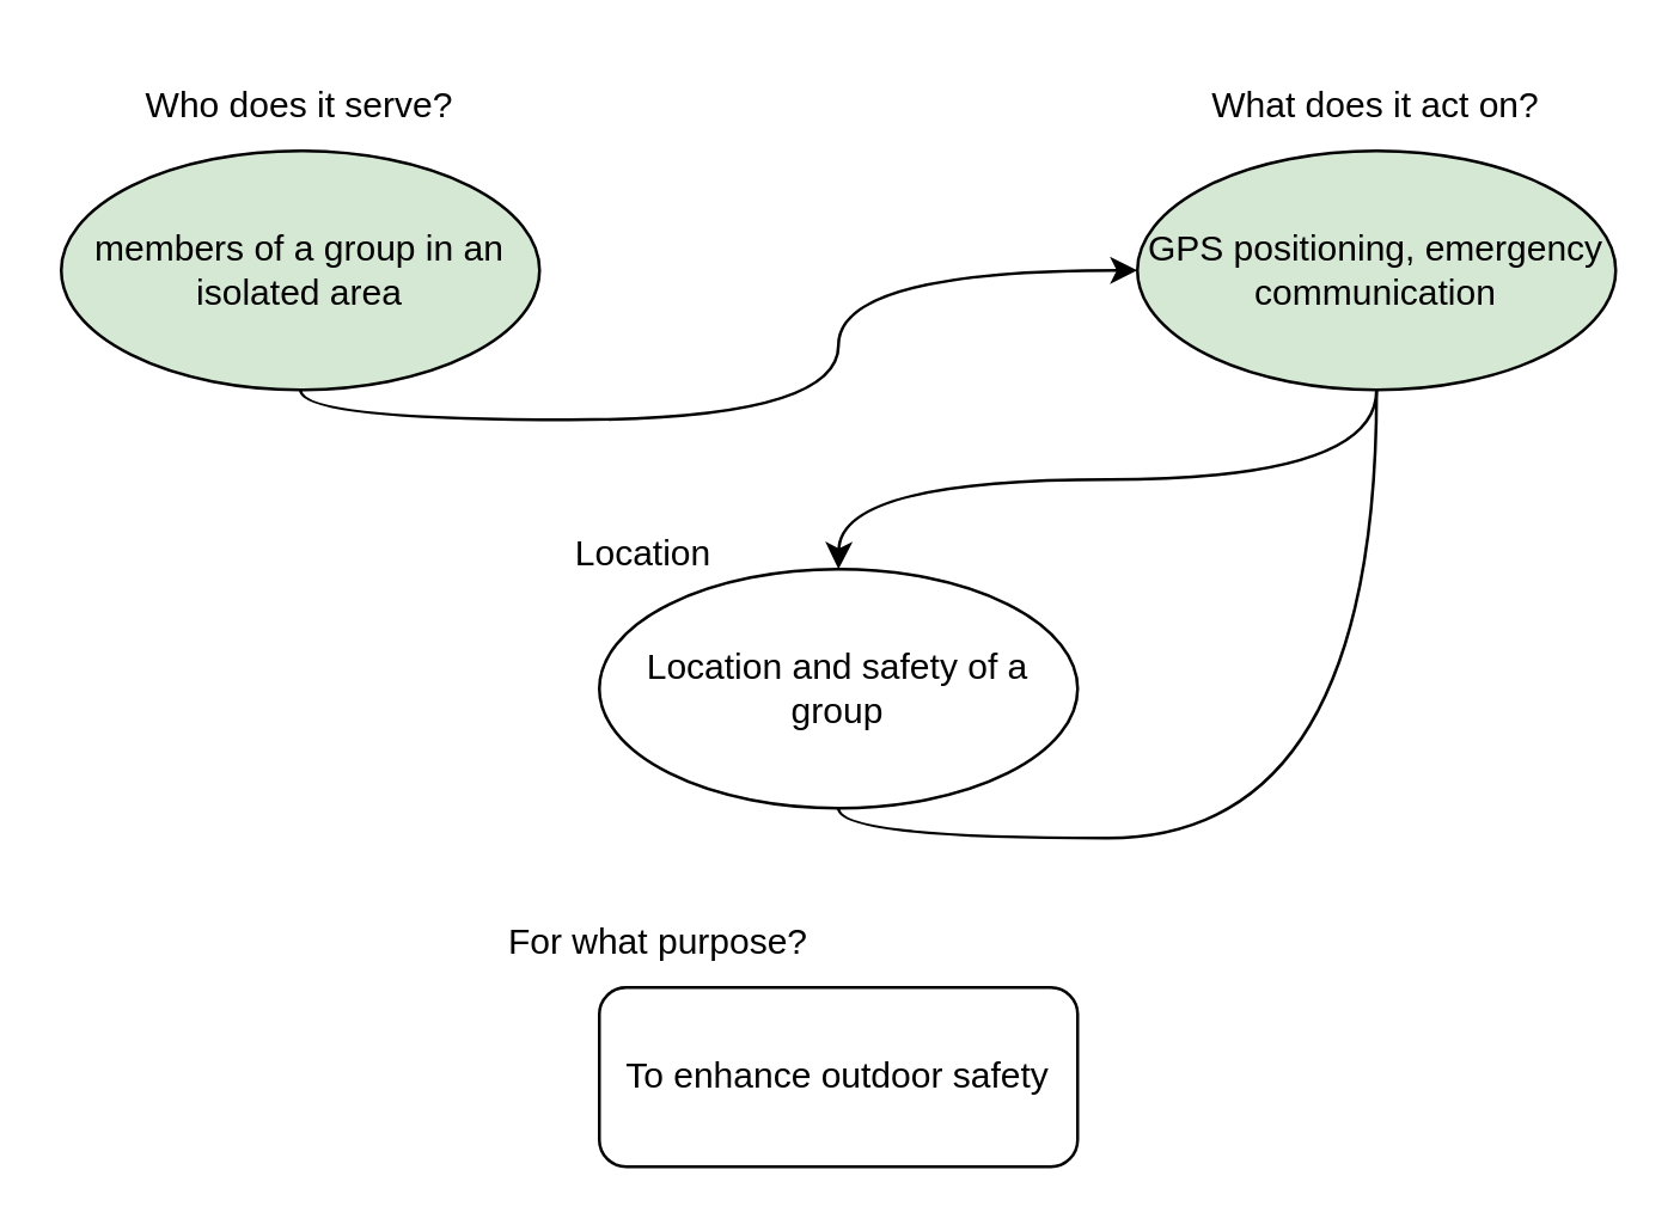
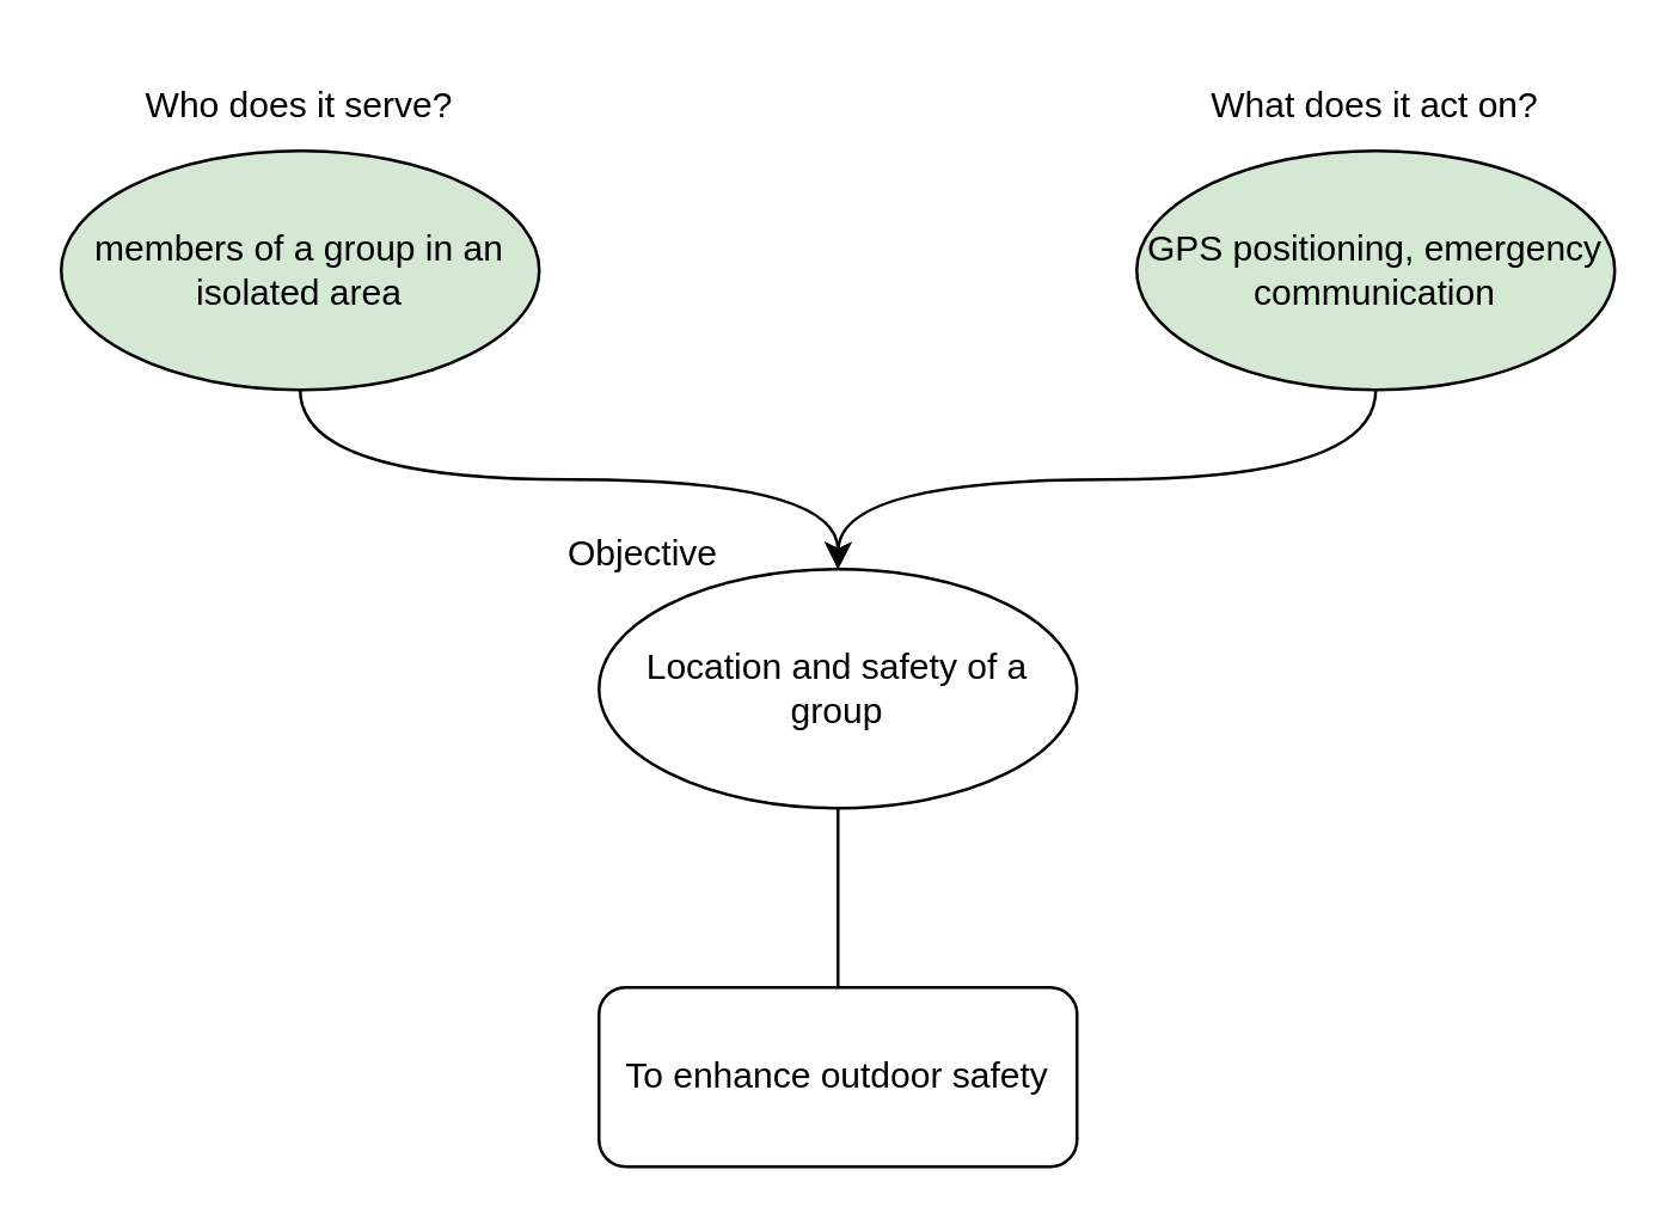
  <mxCell id="0" />
  <mxCell id="1" parent="0" />
- <mxCell id="2" style="edgeStyle=orthogonalEdgeStyle;curved=1;html=1;exitX=0.5;exitY=1;exitDx=0;exitDy=0;endArrow=none;endFill=0;" parent="1" source="3" target="8" edge="1"><mxGeometry relative="1" as="geometry" /></mxCell>
+ <mxCell id="2" style="edgeStyle=orthogonalEdgeStyle;curved=1;html=1;exitX=0.5;exitY=1;exitDx=0;exitDy=0;entryX=0.5;entryY=0;entryDx=0;entryDy=0;endArrow=none;endFill=0;" parent="1" source="3" target="4" edge="1"><mxGeometry relative="1" as="geometry" /></mxCell>
  <mxCell id="3" value="Location and safety of a group" style="ellipse;whiteSpace=wrap;html=1;" parent="1" vertex="1"><mxGeometry x="200" y="190" width="160" height="80" as="geometry" /></mxCell>
  <mxCell id="4" value="To enhance outdoor safety" style="rounded=1;whiteSpace=wrap;html=1;" parent="1" vertex="1"><mxGeometry x="200" y="330" width="160" height="60" as="geometry" /></mxCell>
- <mxCell id="5" style="edgeStyle=orthogonalEdgeStyle;html=1;exitX=0.5;exitY=1;exitDx=0;exitDy=0;curved=1;" parent="1" source="6" target="8" edge="1"><mxGeometry relative="1" as="geometry" /></mxCell>
+ <mxCell id="5" style="edgeStyle=orthogonalEdgeStyle;html=1;exitX=0.5;exitY=1;exitDx=0;exitDy=0;entryX=0.5;entryY=0;entryDx=0;entryDy=0;curved=1;" parent="1" source="6" target="3" edge="1"><mxGeometry relative="1" as="geometry" /></mxCell>
  <mxCell id="6" value="members of a group in an isolated area" style="ellipse;whiteSpace=wrap;html=1;fillColor=#d5e8d4;" parent="1" vertex="1"><mxGeometry x="20" y="50" width="160" height="80" as="geometry" /></mxCell>
  <mxCell id="7" style="edgeStyle=orthogonalEdgeStyle;html=1;exitX=0.5;exitY=1;exitDx=0;exitDy=0;curved=1;" parent="1" source="8" edge="1"><mxGeometry relative="1" as="geometry"><mxPoint x="280" y="190" as="targetPoint" /></mxGeometry></mxCell>
  <mxCell id="8" value="GPS positioning, emergency communication" style="ellipse;whiteSpace=wrap;html=1;fillColor=#d5e8d4;" parent="1" vertex="1"><mxGeometry x="380" y="50" width="160" height="80" as="geometry" /></mxCell>
  <mxCell id="9" value="Who does it serve?" style="text;html=1;strokeColor=none;fillColor=none;align=center;verticalAlign=middle;whiteSpace=wrap;rounded=0;" parent="1" vertex="1"><mxGeometry x="20" y="20" width="160" height="30" as="geometry" /></mxCell>
  <mxCell id="10" value="What does it act on?" style="text;html=1;strokeColor=none;fillColor=none;align=center;verticalAlign=middle;whiteSpace=wrap;rounded=0;" parent="1" vertex="1"><mxGeometry x="380" y="20" width="160" height="30" as="geometry" /></mxCell>
- <mxCell id="11" value="Location" style="text;html=1;strokeColor=none;fillColor=none;align=center;verticalAlign=middle;whiteSpace=wrap;rounded=0;" parent="1" vertex="1"><mxGeometry x="180" y="170" width="70" height="30" as="geometry" /></mxCell>
- <mxCell id="12" value="For what purpose?" style="text;html=1;strokeColor=none;fillColor=none;align=center;verticalAlign=middle;whiteSpace=wrap;rounded=0;" parent="1" vertex="1"><mxGeometry x="160" y="300" width="120" height="30" as="geometry" /></mxCell>
+ <mxCell id="11" value="Objective" style="text;html=1;strokeColor=none;fillColor=none;align=center;verticalAlign=middle;whiteSpace=wrap;rounded=0;" parent="1" vertex="1"><mxGeometry x="180" y="170" width="70" height="30" as="geometry" /></mxCell>
